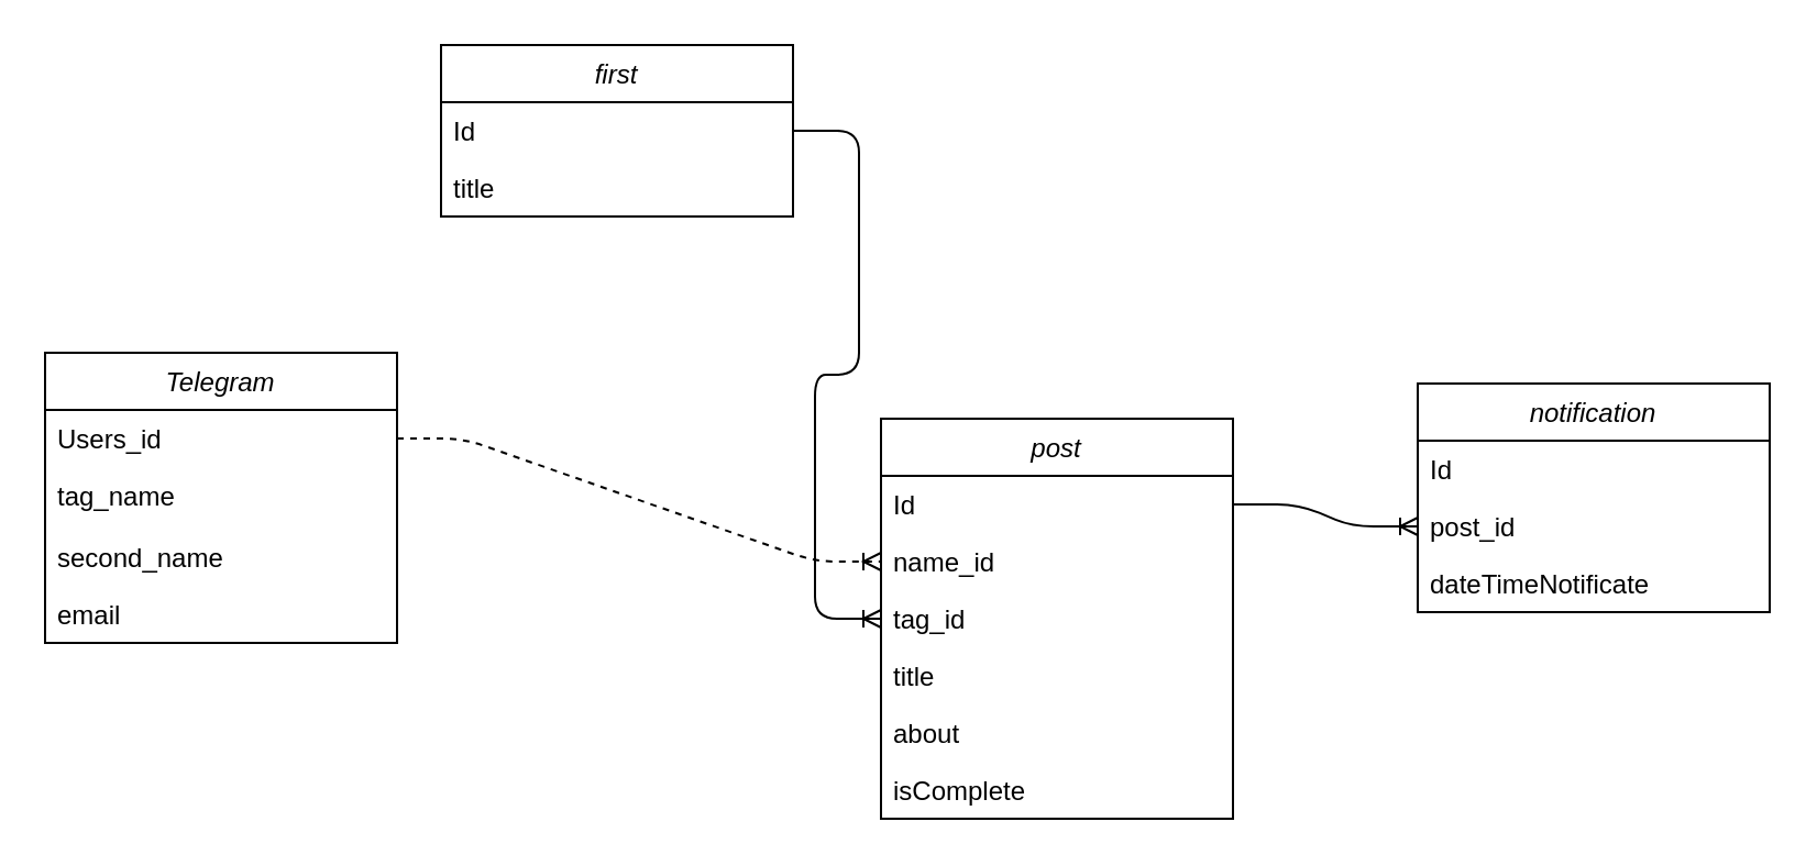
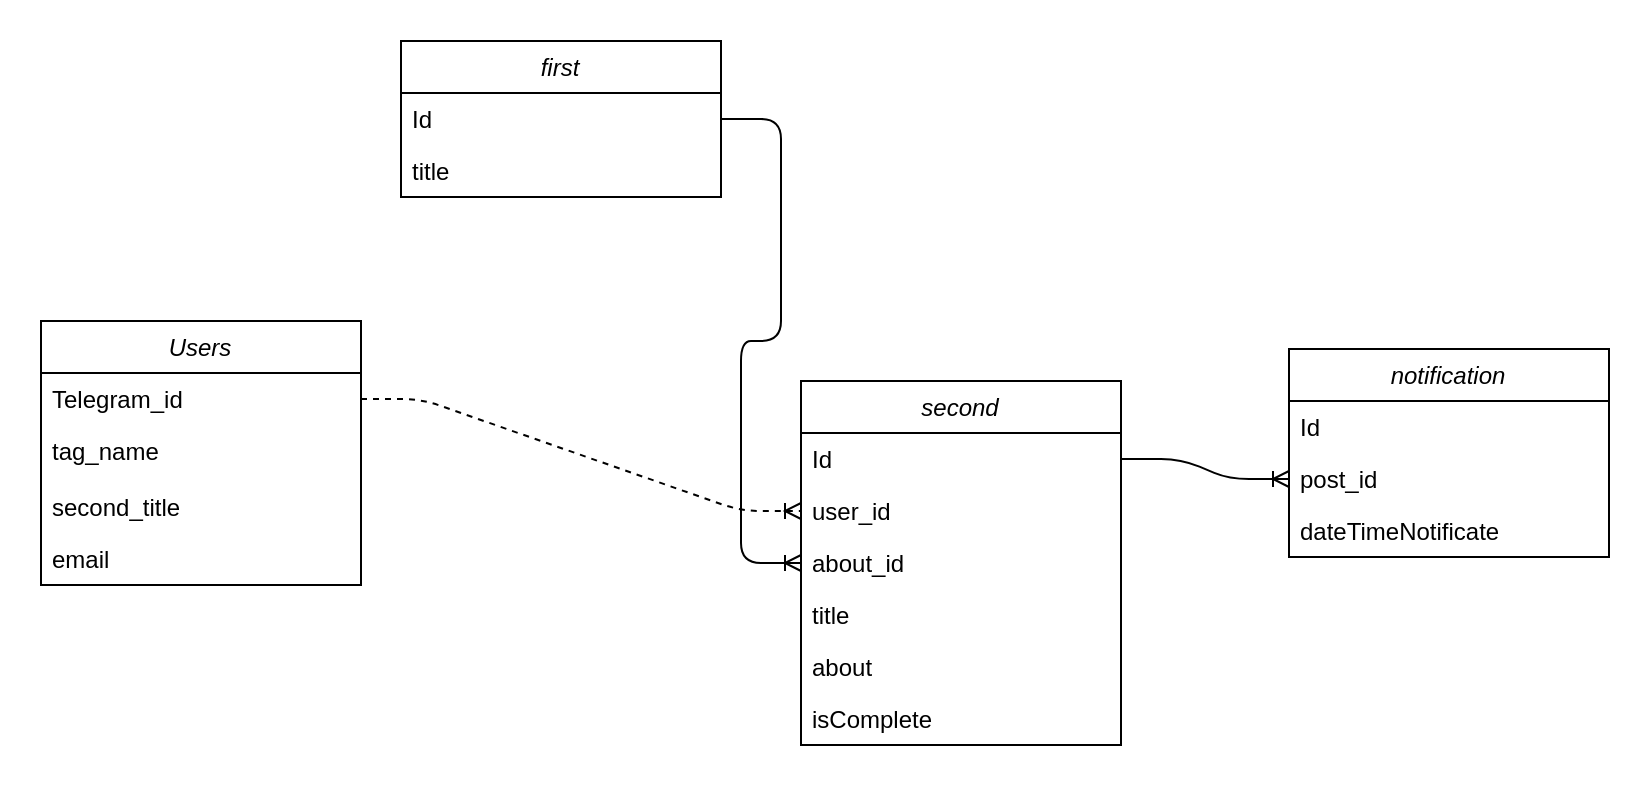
  <mxCell id="0" />
  <mxCell id="1" parent="0" />
- <mxCell id="2" value="Telegram" style="swimlane;fontStyle=2;align=center;verticalAlign=top;childLayout=stackLayout;horizontal=1;startSize=26;horizontalStack=0;resizeParent=1;resizeLast=0;collapsible=1;marginBottom=0;rounded=0;shadow=0;strokeWidth=1;" parent="1" vertex="1"><mxGeometry x="20" y="160" width="160" height="132" as="geometry"><mxRectangle x="230" y="140" width="160" height="26" as="alternateBounds" /></mxGeometry></mxCell>
- <mxCell id="3" value="Users_id" style="text;align=left;verticalAlign=top;spacingLeft=4;spacingRight=4;overflow=hidden;rotatable=0;points=[[0,0.5],[1,0.5]];portConstraint=eastwest;" parent="2" vertex="1"><mxGeometry y="26" width="160" height="26" as="geometry" /></mxCell>
+ <mxCell id="2" value="Users" style="swimlane;fontStyle=2;align=center;verticalAlign=top;childLayout=stackLayout;horizontal=1;startSize=26;horizontalStack=0;resizeParent=1;resizeLast=0;collapsible=1;marginBottom=0;rounded=0;shadow=0;strokeWidth=1;" parent="1" vertex="1"><mxGeometry x="20" y="160" width="160" height="132" as="geometry"><mxRectangle x="230" y="140" width="160" height="26" as="alternateBounds" /></mxGeometry></mxCell>
+ <mxCell id="3" value="Telegram_id" style="text;align=left;verticalAlign=top;spacingLeft=4;spacingRight=4;overflow=hidden;rotatable=0;points=[[0,0.5],[1,0.5]];portConstraint=eastwest;" parent="2" vertex="1"><mxGeometry y="26" width="160" height="26" as="geometry" /></mxCell>
  <mxCell id="4" value="tag_name" style="text;align=left;verticalAlign=top;spacingLeft=4;spacingRight=4;overflow=hidden;rotatable=0;points=[[0,0.5],[1,0.5]];portConstraint=eastwest;rounded=0;shadow=0;html=0;" parent="2" vertex="1"><mxGeometry y="52" width="160" height="28" as="geometry" /></mxCell>
- <mxCell id="5" value="second_name" style="text;align=left;verticalAlign=top;spacingLeft=4;spacingRight=4;overflow=hidden;rotatable=0;points=[[0,0.5],[1,0.5]];portConstraint=eastwest;rounded=0;shadow=0;html=0;" parent="2" vertex="1"><mxGeometry y="80" width="160" height="26" as="geometry" /></mxCell>
+ <mxCell id="5" value="second_title" style="text;align=left;verticalAlign=top;spacingLeft=4;spacingRight=4;overflow=hidden;rotatable=0;points=[[0,0.5],[1,0.5]];portConstraint=eastwest;rounded=0;shadow=0;html=0;" parent="2" vertex="1"><mxGeometry y="80" width="160" height="26" as="geometry" /></mxCell>
  <mxCell id="6" value="email" style="text;align=left;verticalAlign=top;spacingLeft=4;spacingRight=4;overflow=hidden;rotatable=0;points=[[0,0.5],[1,0.5]];portConstraint=eastwest;rounded=0;shadow=0;html=0;" vertex="1" parent="2"><mxGeometry y="106" width="160" height="26" as="geometry" /></mxCell>
  <mxCell id="7" value="first" style="swimlane;fontStyle=2;align=center;verticalAlign=top;childLayout=stackLayout;horizontal=1;startSize=26;horizontalStack=0;resizeParent=1;resizeLast=0;collapsible=1;marginBottom=0;rounded=0;shadow=0;strokeWidth=1;" vertex="1" parent="1"><mxGeometry x="200" y="20" width="160" height="78" as="geometry"><mxRectangle x="230" y="140" width="160" height="26" as="alternateBounds" /></mxGeometry></mxCell>
  <mxCell id="8" value="Id" style="text;align=left;verticalAlign=top;spacingLeft=4;spacingRight=4;overflow=hidden;rotatable=0;points=[[0,0.5],[1,0.5]];portConstraint=eastwest;" vertex="1" parent="7"><mxGeometry y="26" width="160" height="26" as="geometry" /></mxCell>
  <mxCell id="9" value="title" style="text;align=left;verticalAlign=top;spacingLeft=4;spacingRight=4;overflow=hidden;rotatable=0;points=[[0,0.5],[1,0.5]];portConstraint=eastwest;rounded=0;shadow=0;html=0;" vertex="1" parent="7"><mxGeometry y="52" width="160" height="26" as="geometry" /></mxCell>
- <mxCell id="10" value="post" style="swimlane;fontStyle=2;align=center;verticalAlign=top;childLayout=stackLayout;horizontal=1;startSize=26;horizontalStack=0;resizeParent=1;resizeLast=0;collapsible=1;marginBottom=0;rounded=0;shadow=0;strokeWidth=1;" vertex="1" parent="1"><mxGeometry x="400" y="190" width="160" height="182" as="geometry"><mxRectangle x="230" y="140" width="160" height="26" as="alternateBounds" /></mxGeometry></mxCell>
+ <mxCell id="10" value="second" style="swimlane;fontStyle=2;align=center;verticalAlign=top;childLayout=stackLayout;horizontal=1;startSize=26;horizontalStack=0;resizeParent=1;resizeLast=0;collapsible=1;marginBottom=0;rounded=0;shadow=0;strokeWidth=1;" vertex="1" parent="1"><mxGeometry x="400" y="190" width="160" height="182" as="geometry"><mxRectangle x="230" y="140" width="160" height="26" as="alternateBounds" /></mxGeometry></mxCell>
  <mxCell id="11" value="Id" style="text;align=left;verticalAlign=top;spacingLeft=4;spacingRight=4;overflow=hidden;rotatable=0;points=[[0,0.5],[1,0.5]];portConstraint=eastwest;" vertex="1" parent="10"><mxGeometry y="26" width="160" height="26" as="geometry" /></mxCell>
- <mxCell id="12" value="name_id" style="text;align=left;verticalAlign=top;spacingLeft=4;spacingRight=4;overflow=hidden;rotatable=0;points=[[0,0.5],[1,0.5]];portConstraint=eastwest;rounded=0;shadow=0;html=0;" vertex="1" parent="10"><mxGeometry y="52" width="160" height="26" as="geometry" /></mxCell>
- <mxCell id="13" value="tag_id" style="text;align=left;verticalAlign=top;spacingLeft=4;spacingRight=4;overflow=hidden;rotatable=0;points=[[0,0.5],[1,0.5]];portConstraint=eastwest;rounded=0;shadow=0;html=0;" vertex="1" parent="10"><mxGeometry y="78" width="160" height="26" as="geometry" /></mxCell>
+ <mxCell id="12" value="user_id" style="text;align=left;verticalAlign=top;spacingLeft=4;spacingRight=4;overflow=hidden;rotatable=0;points=[[0,0.5],[1,0.5]];portConstraint=eastwest;rounded=0;shadow=0;html=0;" vertex="1" parent="10"><mxGeometry y="52" width="160" height="26" as="geometry" /></mxCell>
+ <mxCell id="13" value="about_id" style="text;align=left;verticalAlign=top;spacingLeft=4;spacingRight=4;overflow=hidden;rotatable=0;points=[[0,0.5],[1,0.5]];portConstraint=eastwest;rounded=0;shadow=0;html=0;" vertex="1" parent="10"><mxGeometry y="78" width="160" height="26" as="geometry" /></mxCell>
  <mxCell id="14" value="title" style="text;align=left;verticalAlign=top;spacingLeft=4;spacingRight=4;overflow=hidden;rotatable=0;points=[[0,0.5],[1,0.5]];portConstraint=eastwest;rounded=0;shadow=0;html=0;" vertex="1" parent="10"><mxGeometry y="104" width="160" height="26" as="geometry" /></mxCell>
  <mxCell id="15" value="about" style="text;align=left;verticalAlign=top;spacingLeft=4;spacingRight=4;overflow=hidden;rotatable=0;points=[[0,0.5],[1,0.5]];portConstraint=eastwest;rounded=0;shadow=0;html=0;" vertex="1" parent="10"><mxGeometry y="130" width="160" height="26" as="geometry" /></mxCell>
  <mxCell id="16" value="isComplete" style="text;align=left;verticalAlign=top;spacingLeft=4;spacingRight=4;overflow=hidden;rotatable=0;points=[[0,0.5],[1,0.5]];portConstraint=eastwest;rounded=0;shadow=0;html=0;" vertex="1" parent="10"><mxGeometry y="156" width="160" height="26" as="geometry" /></mxCell>
  <mxCell id="17" value="" style="edgeStyle=entityRelationEdgeStyle;fontSize=12;html=1;endArrow=ERoneToMany;exitX=1;exitY=0.5;exitDx=0;exitDy=0;entryX=0;entryY=0.5;entryDx=0;entryDy=0;dashed=1;" edge="1" parent="1" source="3" target="12"><mxGeometry width="100" height="100" relative="1" as="geometry"><mxPoint x="240" y="320" as="sourcePoint" /><mxPoint x="270" y="142" as="targetPoint" /></mxGeometry></mxCell>
  <mxCell id="18" value="" style="edgeStyle=entityRelationEdgeStyle;fontSize=12;html=1;endArrow=ERoneToMany;entryX=0;entryY=0.5;entryDx=0;entryDy=0;exitX=1;exitY=0.5;exitDx=0;exitDy=0;" edge="1" parent="1" source="8" target="13"><mxGeometry width="100" height="100" relative="1" as="geometry"><mxPoint x="610" y="179" as="sourcePoint" /><mxPoint x="770" y="151" as="targetPoint" /></mxGeometry></mxCell>
  <mxCell id="19" value="notification" style="swimlane;fontStyle=2;align=center;verticalAlign=top;childLayout=stackLayout;horizontal=1;startSize=26;horizontalStack=0;resizeParent=1;resizeLast=0;collapsible=1;marginBottom=0;rounded=0;shadow=0;strokeWidth=1;" vertex="1" parent="1"><mxGeometry x="644" y="174" width="160" height="104" as="geometry"><mxRectangle x="230" y="140" width="160" height="26" as="alternateBounds" /></mxGeometry></mxCell>
  <mxCell id="20" value="Id" style="text;align=left;verticalAlign=top;spacingLeft=4;spacingRight=4;overflow=hidden;rotatable=0;points=[[0,0.5],[1,0.5]];portConstraint=eastwest;" vertex="1" parent="19"><mxGeometry y="26" width="160" height="26" as="geometry" /></mxCell>
  <mxCell id="21" value="post_id" style="text;align=left;verticalAlign=top;spacingLeft=4;spacingRight=4;overflow=hidden;rotatable=0;points=[[0,0.5],[1,0.5]];portConstraint=eastwest;rounded=0;shadow=0;html=0;" vertex="1" parent="19"><mxGeometry y="52" width="160" height="26" as="geometry" /></mxCell>
  <mxCell id="22" value="dateTimeNotificate" style="text;align=left;verticalAlign=top;spacingLeft=4;spacingRight=4;overflow=hidden;rotatable=0;points=[[0,0.5],[1,0.5]];portConstraint=eastwest;rounded=0;shadow=0;html=0;" vertex="1" parent="19"><mxGeometry y="78" width="160" height="26" as="geometry" /></mxCell>
  <mxCell id="23" value="" style="edgeStyle=entityRelationEdgeStyle;fontSize=12;html=1;endArrow=ERoneToMany;entryX=0;entryY=0.5;entryDx=0;entryDy=0;exitX=1;exitY=0.5;exitDx=0;exitDy=0;" edge="1" parent="1" source="11" target="21"><mxGeometry width="100" height="100" relative="1" as="geometry"><mxPoint x="370" y="69" as="sourcePoint" /><mxPoint x="410" y="291" as="targetPoint" /></mxGeometry></mxCell>
